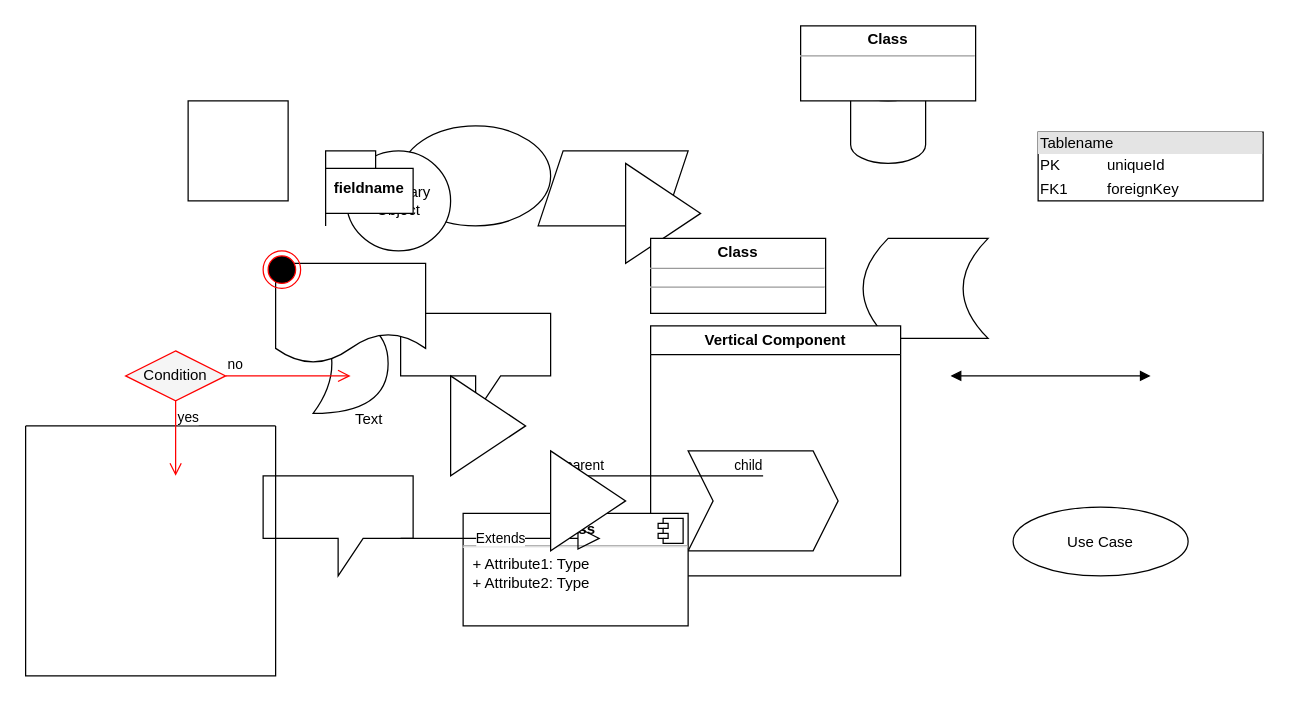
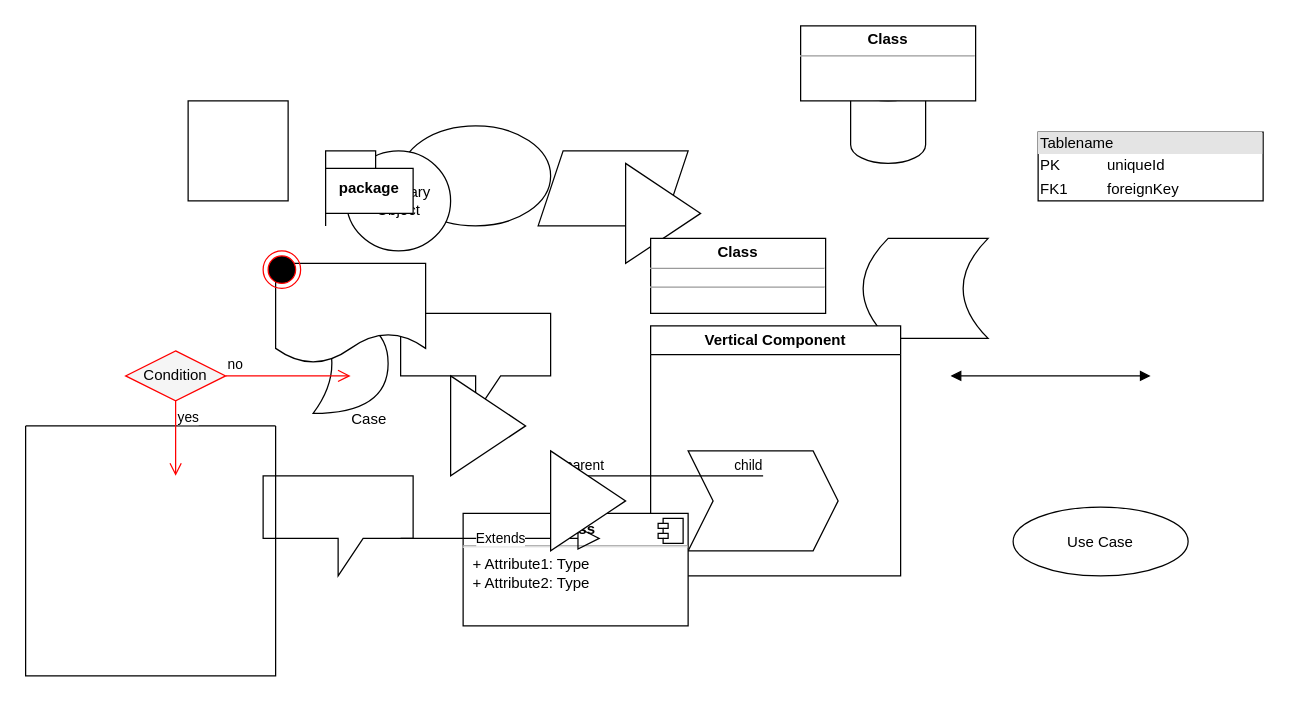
  <mxCell id="0" />
  <mxCell id="1" parent="0" />
  <mxCell id="2" value="" style="whiteSpace=wrap;html=1;aspect=fixed;" vertex="1" parent="1"><mxGeometry x="150" y="80" width="80" height="80" as="geometry" /></mxCell>
  <mxCell id="3" value="" style="shape=parallelogram;perimeter=parallelogramPerimeter;whiteSpace=wrap;html=1;fixedSize=1;" vertex="1" parent="1"><mxGeometry x="430" y="120" width="120" height="60" as="geometry" /></mxCell>
  <mxCell id="4" value="" style="shape=xor;whiteSpace=wrap;html=1;" vertex="1" parent="1"><mxGeometry x="250" y="250" width="60" height="80" as="geometry" /></mxCell>
  <mxCell id="5" value="" style="shape=callout;whiteSpace=wrap;html=1;perimeter=calloutPerimeter;" vertex="1" parent="1"><mxGeometry x="320" y="250" width="120" height="80" as="geometry" /></mxCell>
  <mxCell id="6" value="" style="shape=document;whiteSpace=wrap;html=1;boundedLbl=1;" vertex="1" parent="1"><mxGeometry x="220" y="210" width="120" height="80" as="geometry" /></mxCell>
  <mxCell id="7" value="" style="shape=callout;whiteSpace=wrap;html=1;perimeter=calloutPerimeter;" vertex="1" parent="1"><mxGeometry x="210" y="380" width="120" height="80" as="geometry" /></mxCell>
  <mxCell id="8" value="" style="shape=dataStorage;whiteSpace=wrap;html=1;fixedSize=1;" vertex="1" parent="1"><mxGeometry x="690" y="190" width="100" height="80" as="geometry" /></mxCell>
  <mxCell id="9" value="" style="shape=cylinder3;whiteSpace=wrap;html=1;boundedLbl=1;backgroundOutline=1;size=15;" vertex="1" parent="1"><mxGeometry x="680" y="50" width="60" height="80" as="geometry" /></mxCell>
  <mxCell id="10" value="" style="shape=step;perimeter=stepPerimeter;whiteSpace=wrap;html=1;fixedSize=1;" vertex="1" parent="1"><mxGeometry x="550" y="360" width="120" height="80" as="geometry" /></mxCell>
  <mxCell id="11" value="" style="triangle;whiteSpace=wrap;html=1;" vertex="1" parent="1"><mxGeometry x="360" y="300" width="60" height="80" as="geometry" /></mxCell>
  <mxCell id="12" value="" style="ellipse;whiteSpace=wrap;html=1;" vertex="1" parent="1"><mxGeometry x="320" y="100" width="120" height="80" as="geometry" /></mxCell>
  <mxCell id="13" value="" style="swimlane;startSize=0;" vertex="1" parent="1"><mxGeometry x="20" y="340" width="200" height="200" as="geometry" /></mxCell>
  <mxCell id="14" value="Vertical Component" style="swimlane;whiteSpace=wrap;html=1;" vertex="1" parent="1"><mxGeometry x="520" y="260" width="200" height="200" as="geometry" /></mxCell>
  <mxCell id="15" value="" style="triangle;whiteSpace=wrap;html=1;" vertex="1" parent="1"><mxGeometry x="500" y="130" width="60" height="80" as="geometry" /></mxCell>
  <mxCell id="16" value="Condition" style="rhombus;whiteSpace=wrap;html=1;fontColor=#000000;fillColor=#f5f5f5;strokeColor=#ff0000;" vertex="1" parent="1"><mxGeometry y="280" width="80" height="40" as="geometry" x="100" /></mxCell>
  <mxCell id="17" value="no" style="edgeStyle=orthogonalEdgeStyle;html=1;align=left;verticalAlign=bottom;endArrow=open;endSize=8;strokeColor=#ff0000;rounded=0;" edge="1" source="16" parent="1"><mxGeometry x="-1" relative="1" as="geometry"><mxPoint x="280" y="300" as="targetPoint" /></mxGeometry></mxCell>
  <mxCell id="18" value="yes" style="edgeStyle=orthogonalEdgeStyle;html=1;align=left;verticalAlign=top;endArrow=open;endSize=8;strokeColor=#ff0000;rounded=0;" edge="1" source="16" parent="1"><mxGeometry x="-1" relative="1" as="geometry"><mxPoint x="140" y="380" as="targetPoint" /></mxGeometry></mxCell>
  <mxCell id="19" value="" style="ellipse;html=1;shape=endState;fillColor=#000000;strokeColor=#ff0000;" vertex="1" parent="1"><mxGeometry x="210" y="200" width="30" height="30" as="geometry" /></mxCell>
  <mxCell id="20" value="Boundary Object" style="shape=umlBoundary;whiteSpace=wrap;html=1;" vertex="1" parent="1"><mxGeometry x="260" y="120" width="100" height="80" as="geometry" /></mxCell>
- <mxCell id="21" value="fieldname" style="shape=folder;fontStyle=1;spacingTop=10;tabWidth=40;tabHeight=14;tabPosition=left;html=1;whiteSpace=wrap;" vertex="1" parent="1"><mxGeometry x="260" y="120" width="70" height="50" as="geometry" /></mxCell>
+ <mxCell id="21" value="package" style="shape=folder;fontStyle=1;spacingTop=10;tabWidth=40;tabHeight=14;tabPosition=left;html=1;whiteSpace=wrap;" vertex="1" parent="1"><mxGeometry x="260" y="120" width="70" height="50" as="geometry" /></mxCell>
  <mxCell id="22" value="&lt;p style=&quot;margin:0px;margin-top:4px;text-align:center;&quot;&gt;&lt;b&gt;Class&lt;/b&gt;&lt;/p&gt;&lt;hr size=&quot;1&quot;/&gt;&lt;div style=&quot;height:2px;&quot;&gt;&lt;/div&gt;&lt;hr size=&quot;1&quot;/&gt;&lt;div style=&quot;height:2px;&quot;&gt;&lt;/div&gt;" style="verticalAlign=top;align=left;overflow=fill;fontSize=12;fontFamily=Helvetica;html=1;whiteSpace=wrap;" vertex="1" parent="1"><mxGeometry x="520" y="190" width="140" height="60" as="geometry" /></mxCell>
  <mxCell id="23" value="&lt;p style=&quot;margin:0px;margin-top:6px;text-align:center;&quot;&gt;&lt;b&gt;Class&lt;/b&gt;&lt;/p&gt;&lt;hr/&gt;&lt;p style=&quot;margin:0px;margin-left:8px;&quot;&gt;+ Attribute1: Type&lt;br/&gt;+ Attribute2: Type&lt;/p&gt;" style="align=left;overflow=fill;html=1;dropTarget=0;whiteSpace=wrap;" vertex="1" parent="1"><mxGeometry x="370" y="410" width="180" height="90" as="geometry" /></mxCell>
  <mxCell id="24" value="" style="shape=component;jettyWidth=8;jettyHeight=4;" vertex="1" parent="23"><mxGeometry x="1" width="20" height="20" relative="1" as="geometry"><mxPoint x="-24" y="4" as="offset" /></mxGeometry></mxCell>
  <mxCell id="25" value="" style="endArrow=none;html=1;edgeStyle=orthogonalEdgeStyle;rounded=0;" edge="1" parent="1"><mxGeometry relative="1" as="geometry"><mxPoint x="450" y="380" as="sourcePoint" /><mxPoint x="610" y="380" as="targetPoint" /></mxGeometry></mxCell>
  <mxCell id="26" value="parent" style="edgeLabel;resizable=0;html=1;align=left;verticalAlign=bottom;" connectable="0" vertex="1" parent="25"><mxGeometry x="-1" relative="1" as="geometry" /></mxCell>
  <mxCell id="27" value="child" style="edgeLabel;resizable=0;html=1;align=right;verticalAlign=bottom;" connectable="0" vertex="1" parent="25"><mxGeometry x="1" relative="1" as="geometry" /></mxCell>
  <mxCell id="28" value="Extends" style="endArrow=block;endSize=16;endFill=0;html=1;rounded=0;" edge="1" parent="1"><mxGeometry width="160" relative="1" as="geometry"><mxPoint x="320" y="430" as="sourcePoint" /><mxPoint x="480" y="430" as="targetPoint" /></mxGeometry></mxCell>
  <mxCell id="29" value="" style="endArrow=block;startArrow=block;endFill=1;startFill=1;html=1;rounded=0;" edge="1" parent="1"><mxGeometry width="160" relative="1" as="geometry"><mxPoint x="760" y="300" as="sourcePoint" /><mxPoint x="920" y="300" as="targetPoint" /></mxGeometry></mxCell>
  <mxCell id="30" value="&lt;p style=&quot;margin:0px;margin-top:4px;text-align:center;&quot;&gt;&lt;b&gt;Class&lt;/b&gt;&lt;/p&gt;&lt;hr size=&quot;1&quot;/&gt;&lt;div style=&quot;height:2px;&quot;&gt;&lt;/div&gt;" style="verticalAlign=top;align=left;overflow=fill;fontSize=12;fontFamily=Helvetica;html=1;whiteSpace=wrap;" vertex="1" parent="1"><mxGeometry x="640" y="20" width="140" height="60" as="geometry" /></mxCell>
  <mxCell id="31" value="&lt;div style=&quot;box-sizing:border-box;width:100%;background:#e4e4e4;padding:2px;&quot;&gt;Tablename&lt;/div&gt;&lt;table style=&quot;width:100%;font-size:1em;&quot; cellpadding=&quot;2&quot; cellspacing=&quot;0&quot;&gt;&lt;tr&gt;&lt;td&gt;PK&lt;/td&gt;&lt;td&gt;uniqueId&lt;/td&gt;&lt;/tr&gt;&lt;tr&gt;&lt;td&gt;FK1&lt;/td&gt;&lt;td&gt;foreignKey&lt;/td&gt;&lt;/tr&gt;&lt;tr&gt;&lt;td&gt;&lt;/td&gt;&lt;td&gt;fieldname&lt;/td&gt;&lt;/tr&gt;&lt;/table&gt;" style="verticalAlign=top;align=left;overflow=fill;html=1;whiteSpace=wrap;" vertex="1" parent="1"><mxGeometry x="830" y="105" width="180" height="55" as="geometry" /></mxCell>
  <mxCell id="32" value="Use Case" style="ellipse;whiteSpace=wrap;html=1;" vertex="1" parent="1"><mxGeometry x="810" y="405" width="140" height="55" as="geometry" /></mxCell>
- <mxCell id="33" value="Text" style="text;html=1;strokeColor=none;fillColor=none;align=center;verticalAlign=middle;whiteSpace=wrap;rounded=0;" vertex="1" parent="1"><mxGeometry x="265" y="320" width="60" height="30" as="geometry" /></mxCell>
+ <mxCell id="33" value="Case" style="text;html=1;strokeColor=none;fillColor=none;align=center;verticalAlign=middle;whiteSpace=wrap;rounded=0;" vertex="1" parent="1"><mxGeometry x="265" y="320" width="60" height="30" as="geometry" /></mxCell>
  <mxCell id="34" value="" style="triangle;whiteSpace=wrap;html=1;" vertex="1" parent="1"><mxGeometry x="440" y="360" width="60" height="80" as="geometry" /></mxCell>
